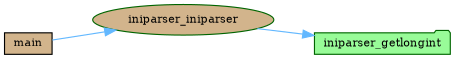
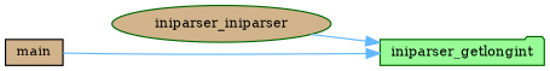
  digraph {
    fontname="DejaVu Serif"
    rankdir=RL
    node [color=darkgreen fillcolor=tan fontname="DejaVu Serif" fontsize=10 style=filled]
    edge [color=steelblue1 dir=back fontname="DejaVu Serif" fontsize=10 labelfontname=Helvetica labelfontsize=10 style=solid]
    n1 [fillcolor=palegreen fontcolor=black height=0.2 label=iniparser_getlongint shape=folder width=0.4]
    n2 [height=0.2 label=iniparser_iniparser shape=ellipse width=0.4]
    n3 [color=black height=0.2 label=main shape=box width=0.4]
    n1 -> n2
-   n2 -> n3
+   n1 -> n3
  }
